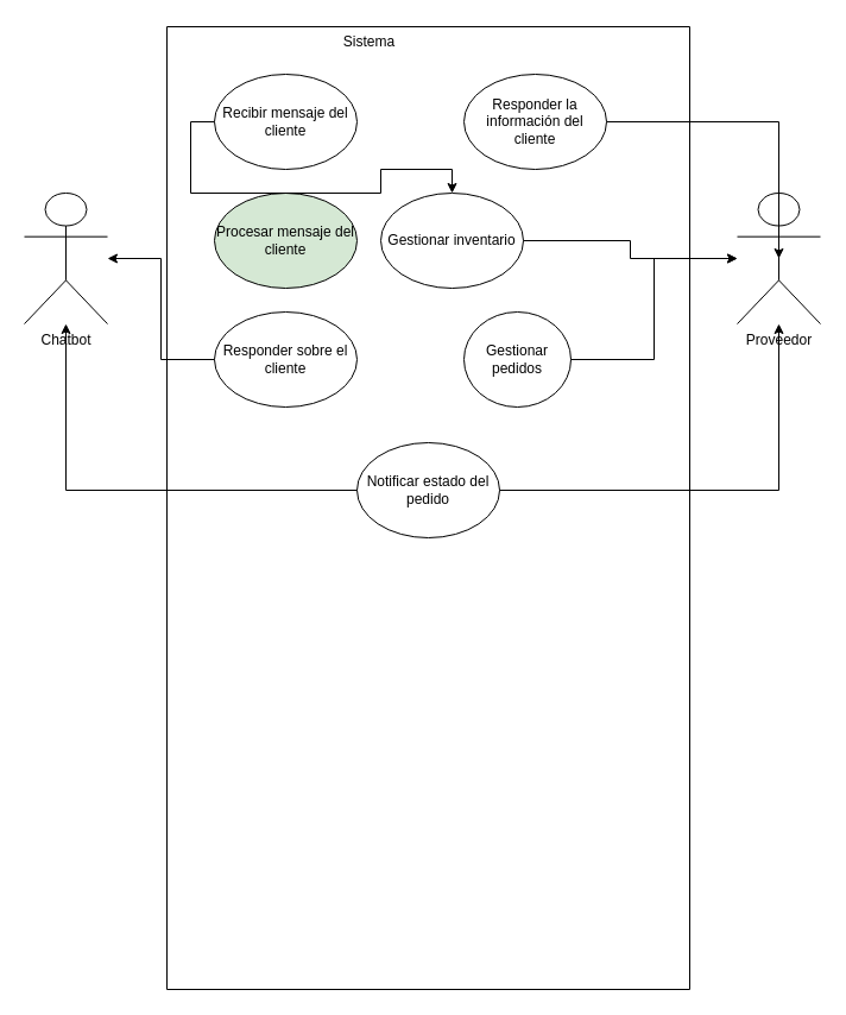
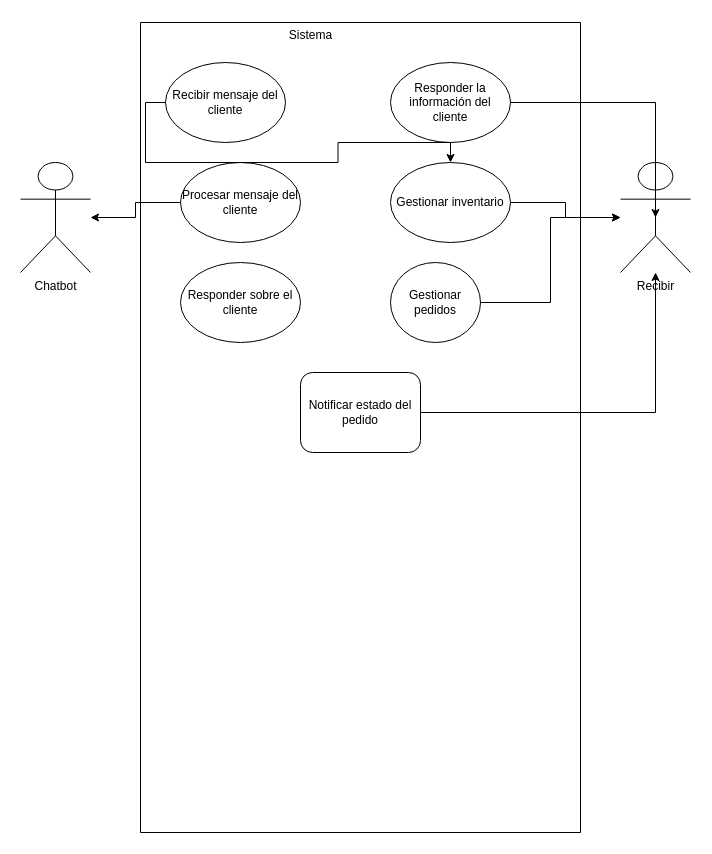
  <mxCell id="0" />
  <mxCell id="1" parent="0" />
  <mxCell id="2" value="Chatbot&lt;div&gt;&lt;br&gt;&lt;/div&gt;" style="shape=umlActor;verticalLabelPosition=bottom;verticalAlign=top;html=1;outlineConnect=0;" parent="1" vertex="1"><mxGeometry x="20" y="162" width="70" height="110" as="geometry" /></mxCell>
  <mxCell id="3" value="" style="swimlane;startSize=0;" vertex="1" parent="1"><mxGeometry x="140" y="22" width="440" height="810" as="geometry" /></mxCell>
- <mxCell id="4" value="Recibir mensaje del cliente" style="ellipse;whiteSpace=wrap;html=1;" vertex="1" parent="3"><mxGeometry x="40" y="40" width="120" height="80" as="geometry" /></mxCell>
- <mxCell id="5" value="Procesar mensaje del cliente" style="ellipse;whiteSpace=wrap;html=1;fillColor=#d5e8d4;" vertex="1" parent="3"><mxGeometry x="40" y="140" width="120" height="80" as="geometry" /></mxCell>
+ <mxCell id="4" value="Recibir mensaje del cliente" style="ellipse;whiteSpace=wrap;html=1;" vertex="1" parent="3"><mxGeometry x="25" y="40" width="120" height="80" as="geometry" /></mxCell>
+ <mxCell id="5" value="Procesar mensaje del cliente" style="ellipse;whiteSpace=wrap;html=1;" vertex="1" parent="3"><mxGeometry x="40" y="140" width="120" height="80" as="geometry" /></mxCell>
  <mxCell id="6" value="Responder sobre el cliente" style="ellipse;whiteSpace=wrap;html=1;" vertex="1" parent="3"><mxGeometry x="40" y="240" width="120" height="80" as="geometry" /></mxCell>
  <mxCell id="7" value="Responder la información del cliente" style="ellipse;whiteSpace=wrap;html=1;" vertex="1" parent="3"><mxGeometry x="250" y="40" width="120" height="80" as="geometry" /></mxCell>
- <mxCell id="8" value="Notificar estado del pedido" style="ellipse;whiteSpace=wrap;html=1;" vertex="1" parent="3"><mxGeometry x="160" y="350" width="120" height="80" as="geometry" /></mxCell>
- <mxCell id="9" value="Gestionar inventario" style="ellipse;whiteSpace=wrap;html=1;" vertex="1" parent="3"><mxGeometry x="180" y="140" width="120" height="80" as="geometry" /></mxCell>
+ <mxCell id="8" value="Notificar estado del pedido" style="whiteSpace=wrap;html=1;rounded=1;" vertex="1" parent="3"><mxGeometry x="160" y="350" width="120" height="80" as="geometry" /></mxCell>
+ <mxCell id="9" value="Gestionar inventario" style="ellipse;whiteSpace=wrap;html=1;" vertex="1" parent="3"><mxGeometry x="250" y="140" width="120" height="80" as="geometry" /></mxCell>
  <mxCell id="10" value="Gestionar pedidos" style="ellipse;whiteSpace=wrap;html=1;" vertex="1" parent="3"><mxGeometry x="250" y="240" width="90" height="80" as="geometry" /></mxCell>
- <mxCell id="11" value="Proveedor&lt;div&gt;&lt;br&gt;&lt;/div&gt;" style="shape=umlActor;verticalLabelPosition=bottom;verticalAlign=top;html=1;outlineConnect=0;" vertex="1" parent="1"><mxGeometry x="620" y="162" width="70" height="110" as="geometry" /></mxCell>
+ <mxCell id="11" value="Recibir&lt;div&gt;&lt;br&gt;&lt;/div&gt;" style="shape=umlActor;verticalLabelPosition=bottom;verticalAlign=top;html=1;outlineConnect=0;" vertex="1" parent="1"><mxGeometry x="620" y="162" width="70" height="110" as="geometry" /></mxCell>
  <mxCell id="12" style="edgeStyle=orthogonalEdgeStyle;rounded=0;orthogonalLoop=1;jettySize=auto;html=1;exitX=0;exitY=0.5;exitDx=0;exitDy=0;" edge="1" parent="1" source="4" target="9"><mxGeometry relative="1" as="geometry" /></mxCell>
- <mxCell id="14" style="edgeStyle=orthogonalEdgeStyle;rounded=0;orthogonalLoop=1;jettySize=auto;html=1;exitX=0;exitY=0.5;exitDx=0;exitDy=0;" edge="1" parent="1" source="6" target="2"><mxGeometry relative="1" as="geometry" /></mxCell>
- <mxCell id="15" style="edgeStyle=orthogonalEdgeStyle;rounded=0;orthogonalLoop=1;jettySize=auto;html=1;exitX=0;exitY=0.5;exitDx=0;exitDy=0;" edge="1" parent="1" source="8" target="2"><mxGeometry relative="1" as="geometry" /></mxCell>
+ <mxCell id="13" style="edgeStyle=orthogonalEdgeStyle;rounded=0;orthogonalLoop=1;jettySize=auto;html=1;exitX=0;exitY=0.5;exitDx=0;exitDy=0;" edge="1" parent="1" source="5" target="2"><mxGeometry relative="1" as="geometry" /></mxCell>
  <mxCell id="16" style="edgeStyle=orthogonalEdgeStyle;rounded=0;orthogonalLoop=1;jettySize=auto;html=1;exitX=1;exitY=0.5;exitDx=0;exitDy=0;" edge="1" parent="1" source="8" target="11"><mxGeometry relative="1" as="geometry" /></mxCell>
  <mxCell id="17" style="edgeStyle=orthogonalEdgeStyle;rounded=0;orthogonalLoop=1;jettySize=auto;html=1;exitX=1;exitY=0.5;exitDx=0;exitDy=0;" edge="1" parent="1" source="9" target="11"><mxGeometry relative="1" as="geometry" /></mxCell>
  <mxCell id="18" style="edgeStyle=orthogonalEdgeStyle;rounded=0;orthogonalLoop=1;jettySize=auto;html=1;exitX=1;exitY=0.5;exitDx=0;exitDy=0;" edge="1" parent="1" source="10" target="11"><mxGeometry relative="1" as="geometry" /></mxCell>
  <mxCell id="19" style="edgeStyle=orthogonalEdgeStyle;rounded=0;orthogonalLoop=1;jettySize=auto;html=1;exitX=1;exitY=0.5;exitDx=0;exitDy=0;entryX=0.5;entryY=0.5;entryDx=0;entryDy=0;entryPerimeter=0;" edge="1" parent="1" source="7" target="11"><mxGeometry relative="1" as="geometry" /></mxCell>
  <mxCell id="20" value="Sistema" style="text;html=1;align=center;verticalAlign=middle;resizable=0;points=[];autosize=1;strokeColor=none;fillColor=none;" vertex="1" parent="1"><mxGeometry x="275" y="20" width="70" height="30" as="geometry" /></mxCell>
